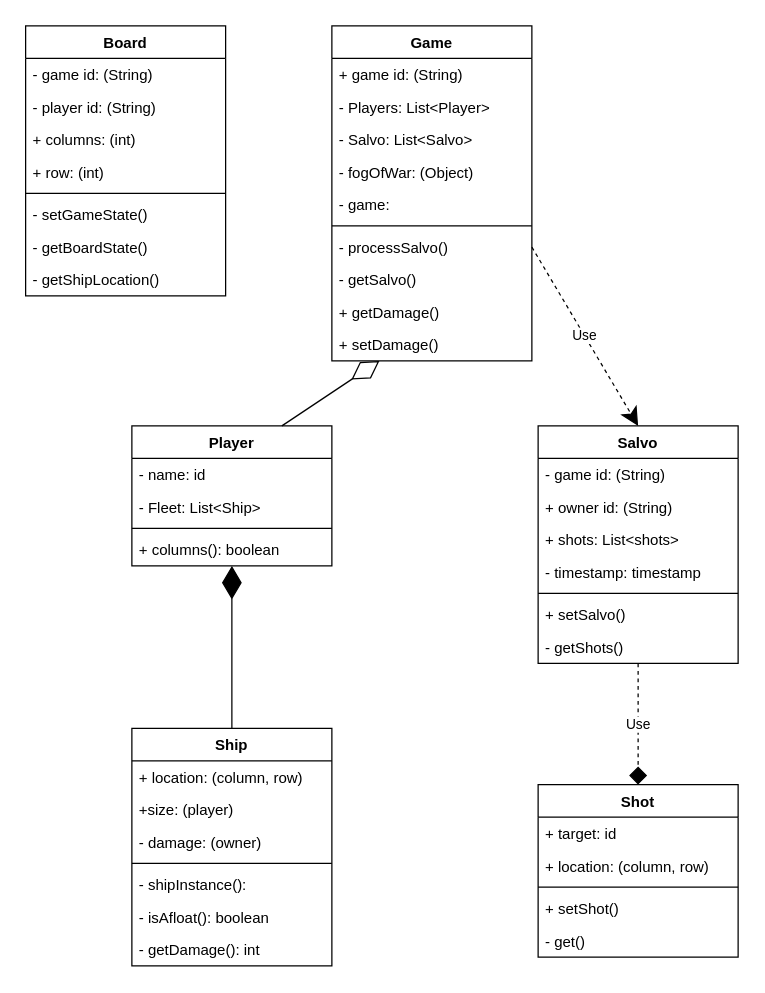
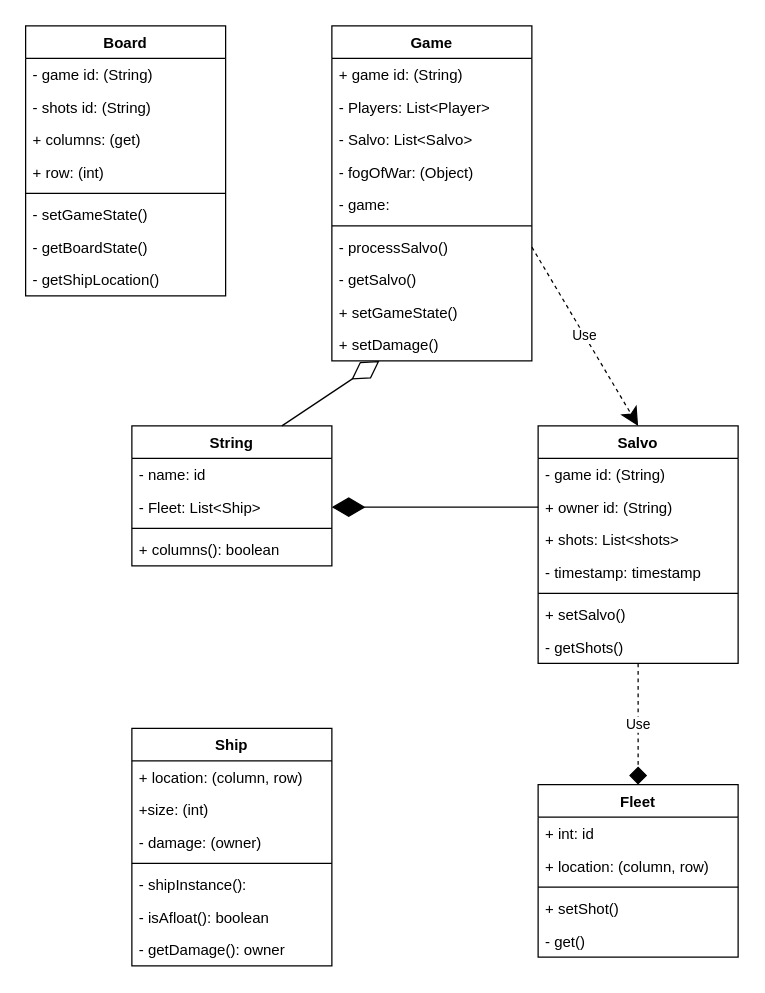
  <mxCell id="0" />
  <mxCell id="1" parent="0" />
- <mxCell id="2" value="Player" style="swimlane;fontStyle=1;align=center;verticalAlign=top;childLayout=stackLayout;horizontal=1;startSize=26;horizontalStack=0;resizeParent=1;resizeParentMax=0;resizeLast=0;collapsible=1;marginBottom=0;whiteSpace=wrap;html=1;" parent="1" vertex="1"><mxGeometry x="105" y="340" width="160" height="112" as="geometry" /></mxCell>
+ <mxCell id="2" value="String" style="swimlane;fontStyle=1;align=center;verticalAlign=top;childLayout=stackLayout;horizontal=1;startSize=26;horizontalStack=0;resizeParent=1;resizeParentMax=0;resizeLast=0;collapsible=1;marginBottom=0;whiteSpace=wrap;html=1;" parent="1" vertex="1"><mxGeometry x="105" y="340" width="160" height="112" as="geometry" /></mxCell>
  <mxCell id="3" value="- name: id" style="text;strokeColor=none;fillColor=none;align=left;verticalAlign=top;spacingLeft=4;spacingRight=4;overflow=hidden;rotatable=0;points=[[0,0.5],[1,0.5]];portConstraint=eastwest;whiteSpace=wrap;html=1;" parent="2" vertex="1"><mxGeometry y="26" width="160" height="26" as="geometry" /></mxCell>
  <mxCell id="4" value="- Fleet: List&amp;lt;Ship&amp;gt;" style="text;strokeColor=none;fillColor=none;align=left;verticalAlign=top;spacingLeft=4;spacingRight=4;overflow=hidden;rotatable=0;points=[[0,0.5],[1,0.5]];portConstraint=eastwest;whiteSpace=wrap;html=1;" parent="2" vertex="1"><mxGeometry y="52" width="160" height="26" as="geometry" /></mxCell>
  <mxCell id="5" value="" style="line;strokeWidth=1;fillColor=none;align=left;verticalAlign=middle;spacingTop=-1;spacingLeft=3;spacingRight=3;rotatable=0;labelPosition=right;points=[];portConstraint=eastwest;strokeColor=inherit;" parent="2" vertex="1"><mxGeometry y="78" width="160" height="8" as="geometry" /></mxCell>
  <mxCell id="6" value="+ columns(): boolean" style="text;strokeColor=none;fillColor=none;align=left;verticalAlign=top;spacingLeft=4;spacingRight=4;overflow=hidden;rotatable=0;points=[[0,0.5],[1,0.5]];portConstraint=eastwest;whiteSpace=wrap;html=1;" parent="2" vertex="1"><mxGeometry y="86" width="160" height="26" as="geometry" /></mxCell>
  <mxCell id="7" value="Game" style="swimlane;fontStyle=1;align=center;verticalAlign=top;childLayout=stackLayout;horizontal=1;startSize=26;horizontalStack=0;resizeParent=1;resizeParentMax=0;resizeLast=0;collapsible=1;marginBottom=0;whiteSpace=wrap;html=1;" vertex="1" parent="1"><mxGeometry x="265" y="20" width="160" height="268" as="geometry" /></mxCell>
  <mxCell id="8" value="+ game id: (String)" style="text;strokeColor=none;fillColor=none;align=left;verticalAlign=top;spacingLeft=4;spacingRight=4;overflow=hidden;rotatable=0;points=[[0,0.5],[1,0.5]];portConstraint=eastwest;whiteSpace=wrap;html=1;" vertex="1" parent="7"><mxGeometry y="26" width="160" height="26" as="geometry" /></mxCell>
  <mxCell id="9" value="- Players: List&amp;lt;Player&amp;gt;" style="text;strokeColor=none;fillColor=none;align=left;verticalAlign=top;spacingLeft=4;spacingRight=4;overflow=hidden;rotatable=0;points=[[0,0.5],[1,0.5]];portConstraint=eastwest;whiteSpace=wrap;html=1;" vertex="1" parent="7"><mxGeometry y="52" width="160" height="26" as="geometry" /></mxCell>
  <mxCell id="10" value="- Salvo: List&amp;lt;Salvo&amp;gt;" style="text;strokeColor=none;fillColor=none;align=left;verticalAlign=top;spacingLeft=4;spacingRight=4;overflow=hidden;rotatable=0;points=[[0,0.5],[1,0.5]];portConstraint=eastwest;whiteSpace=wrap;html=1;" vertex="1" parent="7"><mxGeometry y="78" width="160" height="26" as="geometry" /></mxCell>
  <mxCell id="11" value="- fogOfWar: (Object)" style="text;strokeColor=none;fillColor=none;align=left;verticalAlign=top;spacingLeft=4;spacingRight=4;overflow=hidden;rotatable=0;points=[[0,0.5],[1,0.5]];portConstraint=eastwest;whiteSpace=wrap;html=1;" parent="7" vertex="1"><mxGeometry y="104" width="160" height="26" as="geometry" /></mxCell>
  <mxCell id="12" value="- game: " style="text;strokeColor=none;fillColor=none;align=left;verticalAlign=top;spacingLeft=4;spacingRight=4;overflow=hidden;rotatable=0;points=[[0,0.5],[1,0.5]];portConstraint=eastwest;whiteSpace=wrap;html=1;" vertex="1" parent="7"><mxGeometry y="130" width="160" height="26" as="geometry" /></mxCell>
  <mxCell id="13" value="" style="line;strokeWidth=1;fillColor=none;align=left;verticalAlign=middle;spacingTop=-1;spacingLeft=3;spacingRight=3;rotatable=0;labelPosition=right;points=[];portConstraint=eastwest;strokeColor=inherit;" vertex="1" parent="7"><mxGeometry y="156" width="160" height="8" as="geometry" /></mxCell>
  <mxCell id="14" value="- processSalvo()" style="text;strokeColor=none;fillColor=none;align=left;verticalAlign=top;spacingLeft=4;spacingRight=4;overflow=hidden;rotatable=0;points=[[0,0.5],[1,0.5]];portConstraint=eastwest;whiteSpace=wrap;html=1;" vertex="1" parent="7"><mxGeometry y="164" width="160" height="26" as="geometry" /></mxCell>
  <mxCell id="15" value="- getSalvo()" style="text;strokeColor=none;fillColor=none;align=left;verticalAlign=top;spacingLeft=4;spacingRight=4;overflow=hidden;rotatable=0;points=[[0,0.5],[1,0.5]];portConstraint=eastwest;whiteSpace=wrap;html=1;" vertex="1" parent="7"><mxGeometry y="190" width="160" height="26" as="geometry" /></mxCell>
- <mxCell id="16" value="+ getDamage()" style="text;strokeColor=none;fillColor=none;align=left;verticalAlign=top;spacingLeft=4;spacingRight=4;overflow=hidden;rotatable=0;points=[[0,0.5],[1,0.5]];portConstraint=eastwest;whiteSpace=wrap;html=1;" vertex="1" parent="7"><mxGeometry y="216" width="160" height="26" as="geometry" /></mxCell>
+ <mxCell id="16" value="+ setGameState()" style="text;strokeColor=none;fillColor=none;align=left;verticalAlign=top;spacingLeft=4;spacingRight=4;overflow=hidden;rotatable=0;points=[[0,0.5],[1,0.5]];portConstraint=eastwest;whiteSpace=wrap;html=1;" vertex="1" parent="7"><mxGeometry y="216" width="160" height="26" as="geometry" /></mxCell>
  <mxCell id="17" value="+ setDamage()" style="text;strokeColor=none;fillColor=none;align=left;verticalAlign=top;spacingLeft=4;spacingRight=4;overflow=hidden;rotatable=0;points=[[0,0.5],[1,0.5]];portConstraint=eastwest;whiteSpace=wrap;html=1;" vertex="1" parent="7"><mxGeometry y="242" width="160" height="26" as="geometry" /></mxCell>
  <mxCell id="18" value="Salvo" style="swimlane;fontStyle=1;align=center;verticalAlign=top;childLayout=stackLayout;horizontal=1;startSize=26;horizontalStack=0;resizeParent=1;resizeParentMax=0;resizeLast=0;collapsible=1;marginBottom=0;whiteSpace=wrap;html=1;" vertex="1" parent="1"><mxGeometry x="430" y="340" width="160" height="190" as="geometry" /></mxCell>
  <mxCell id="19" value="- game id: (String)" style="text;strokeColor=none;fillColor=none;align=left;verticalAlign=top;spacingLeft=4;spacingRight=4;overflow=hidden;rotatable=0;points=[[0,0.5],[1,0.5]];portConstraint=eastwest;whiteSpace=wrap;html=1;" vertex="1" parent="18"><mxGeometry y="26" width="160" height="26" as="geometry" /></mxCell>
  <mxCell id="20" value="+ owner id: (String)" style="text;strokeColor=none;fillColor=none;align=left;verticalAlign=top;spacingLeft=4;spacingRight=4;overflow=hidden;rotatable=0;points=[[0,0.5],[1,0.5]];portConstraint=eastwest;whiteSpace=wrap;html=1;" vertex="1" parent="18"><mxGeometry y="52" width="160" height="26" as="geometry" /></mxCell>
  <mxCell id="21" value="+ shots: List&amp;lt;shots&amp;gt;" style="text;strokeColor=none;fillColor=none;align=left;verticalAlign=top;spacingLeft=4;spacingRight=4;overflow=hidden;rotatable=0;points=[[0,0.5],[1,0.5]];portConstraint=eastwest;whiteSpace=wrap;html=1;" vertex="1" parent="18"><mxGeometry y="78" width="160" height="26" as="geometry" /></mxCell>
  <mxCell id="22" value="&lt;div&gt;- timestamp: timestamp&lt;/div&gt;" style="text;strokeColor=none;fillColor=none;align=left;verticalAlign=top;spacingLeft=4;spacingRight=4;overflow=hidden;rotatable=0;points=[[0,0.5],[1,0.5]];portConstraint=eastwest;whiteSpace=wrap;html=1;" vertex="1" parent="18"><mxGeometry y="104" width="160" height="26" as="geometry" /></mxCell>
  <mxCell id="23" value="" style="line;strokeWidth=1;fillColor=none;align=left;verticalAlign=middle;spacingTop=-1;spacingLeft=3;spacingRight=3;rotatable=0;labelPosition=right;points=[];portConstraint=eastwest;strokeColor=inherit;" vertex="1" parent="18"><mxGeometry y="130" width="160" height="8" as="geometry" /></mxCell>
  <mxCell id="24" value="+ setSalvo()" style="text;strokeColor=none;fillColor=none;align=left;verticalAlign=top;spacingLeft=4;spacingRight=4;overflow=hidden;rotatable=0;points=[[0,0.5],[1,0.5]];portConstraint=eastwest;whiteSpace=wrap;html=1;" vertex="1" parent="18"><mxGeometry y="138" width="160" height="26" as="geometry" /></mxCell>
  <mxCell id="25" value="- getShots()" style="text;strokeColor=none;fillColor=none;align=left;verticalAlign=top;spacingLeft=4;spacingRight=4;overflow=hidden;rotatable=0;points=[[0,0.5],[1,0.5]];portConstraint=eastwest;whiteSpace=wrap;html=1;" vertex="1" parent="18"><mxGeometry y="164" width="160" height="26" as="geometry" /></mxCell>
- <mxCell id="26" value="Shot" style="swimlane;fontStyle=1;align=center;verticalAlign=top;childLayout=stackLayout;horizontal=1;startSize=26;horizontalStack=0;resizeParent=1;resizeParentMax=0;resizeLast=0;collapsible=1;marginBottom=0;whiteSpace=wrap;html=1;" vertex="1" parent="1"><mxGeometry x="430" y="627" width="160" height="138" as="geometry" /></mxCell>
- <mxCell id="27" value="+ target: id" style="text;strokeColor=none;fillColor=none;align=left;verticalAlign=top;spacingLeft=4;spacingRight=4;overflow=hidden;rotatable=0;points=[[0,0.5],[1,0.5]];portConstraint=eastwest;whiteSpace=wrap;html=1;" vertex="1" parent="26"><mxGeometry y="26" width="160" height="26" as="geometry" /></mxCell>
+ <mxCell id="26" value="Fleet" style="swimlane;fontStyle=1;align=center;verticalAlign=top;childLayout=stackLayout;horizontal=1;startSize=26;horizontalStack=0;resizeParent=1;resizeParentMax=0;resizeLast=0;collapsible=1;marginBottom=0;whiteSpace=wrap;html=1;" vertex="1" parent="1"><mxGeometry x="430" y="627" width="160" height="138" as="geometry" /></mxCell>
+ <mxCell id="27" value="+ int: id" style="text;strokeColor=none;fillColor=none;align=left;verticalAlign=top;spacingLeft=4;spacingRight=4;overflow=hidden;rotatable=0;points=[[0,0.5],[1,0.5]];portConstraint=eastwest;whiteSpace=wrap;html=1;" vertex="1" parent="26"><mxGeometry y="26" width="160" height="26" as="geometry" /></mxCell>
  <mxCell id="28" value="+ location: (column, row)" style="text;strokeColor=none;fillColor=none;align=left;verticalAlign=top;spacingLeft=4;spacingRight=4;overflow=hidden;rotatable=0;points=[[0,0.5],[1,0.5]];portConstraint=eastwest;whiteSpace=wrap;html=1;" vertex="1" parent="26"><mxGeometry y="52" width="160" height="26" as="geometry" /></mxCell>
  <mxCell id="29" value="" style="line;strokeWidth=1;fillColor=none;align=left;verticalAlign=middle;spacingTop=-1;spacingLeft=3;spacingRight=3;rotatable=0;labelPosition=right;points=[];portConstraint=eastwest;strokeColor=inherit;" vertex="1" parent="26"><mxGeometry y="78" width="160" height="8" as="geometry" /></mxCell>
  <mxCell id="30" value="+ setShot()" style="text;strokeColor=none;fillColor=none;align=left;verticalAlign=top;spacingLeft=4;spacingRight=4;overflow=hidden;rotatable=0;points=[[0,0.5],[1,0.5]];portConstraint=eastwest;whiteSpace=wrap;html=1;" vertex="1" parent="26"><mxGeometry y="86" width="160" height="26" as="geometry" /></mxCell>
  <mxCell id="31" value="- get()" style="text;strokeColor=none;fillColor=none;align=left;verticalAlign=top;spacingLeft=4;spacingRight=4;overflow=hidden;rotatable=0;points=[[0,0.5],[1,0.5]];portConstraint=eastwest;whiteSpace=wrap;html=1;" vertex="1" parent="26"><mxGeometry y="112" width="160" height="26" as="geometry" /></mxCell>
  <mxCell id="32" value="Ship" style="swimlane;fontStyle=1;align=center;verticalAlign=top;childLayout=stackLayout;horizontal=1;startSize=26;horizontalStack=0;resizeParent=1;resizeParentMax=0;resizeLast=0;collapsible=1;marginBottom=0;whiteSpace=wrap;html=1;" vertex="1" parent="1"><mxGeometry x="105" y="582" width="160" height="190" as="geometry" /></mxCell>
  <mxCell id="33" value="&lt;div&gt;+ location: (column, row)&lt;/div&gt;" style="text;strokeColor=none;fillColor=none;align=left;verticalAlign=top;spacingLeft=4;spacingRight=4;overflow=hidden;rotatable=0;points=[[0,0.5],[1,0.5]];portConstraint=eastwest;whiteSpace=wrap;html=1;" vertex="1" parent="32"><mxGeometry y="26" width="160" height="26" as="geometry" /></mxCell>
- <mxCell id="34" value="+size: (player)" style="text;strokeColor=none;fillColor=none;align=left;verticalAlign=top;spacingLeft=4;spacingRight=4;overflow=hidden;rotatable=0;points=[[0,0.5],[1,0.5]];portConstraint=eastwest;whiteSpace=wrap;html=1;" vertex="1" parent="32"><mxGeometry y="52" width="160" height="26" as="geometry" /></mxCell>
+ <mxCell id="34" value="+size: (int)" style="text;strokeColor=none;fillColor=none;align=left;verticalAlign=top;spacingLeft=4;spacingRight=4;overflow=hidden;rotatable=0;points=[[0,0.5],[1,0.5]];portConstraint=eastwest;whiteSpace=wrap;html=1;" vertex="1" parent="32"><mxGeometry y="52" width="160" height="26" as="geometry" /></mxCell>
  <mxCell id="35" value="- damage: (owner)" style="text;strokeColor=none;fillColor=none;align=left;verticalAlign=top;spacingLeft=4;spacingRight=4;overflow=hidden;rotatable=0;points=[[0,0.5],[1,0.5]];portConstraint=eastwest;whiteSpace=wrap;html=1;" vertex="1" parent="32"><mxGeometry y="78" width="160" height="26" as="geometry" /></mxCell>
  <mxCell id="36" value="" style="line;strokeWidth=1;fillColor=none;align=left;verticalAlign=middle;spacingTop=-1;spacingLeft=3;spacingRight=3;rotatable=0;labelPosition=right;points=[];portConstraint=eastwest;strokeColor=inherit;" vertex="1" parent="32"><mxGeometry y="104" width="160" height="8" as="geometry" /></mxCell>
  <mxCell id="37" value="- shipInstance():" style="text;strokeColor=none;fillColor=none;align=left;verticalAlign=top;spacingLeft=4;spacingRight=4;overflow=hidden;rotatable=0;points=[[0,0.5],[1,0.5]];portConstraint=eastwest;whiteSpace=wrap;html=1;" vertex="1" parent="32"><mxGeometry y="112" width="160" height="26" as="geometry" /></mxCell>
  <mxCell id="38" value="- isAfloat(): boolean" style="text;strokeColor=none;fillColor=none;align=left;verticalAlign=top;spacingLeft=4;spacingRight=4;overflow=hidden;rotatable=0;points=[[0,0.5],[1,0.5]];portConstraint=eastwest;whiteSpace=wrap;html=1;" vertex="1" parent="32"><mxGeometry y="138" width="160" height="26" as="geometry" /></mxCell>
- <mxCell id="39" value="- getDamage(): int" style="text;strokeColor=none;fillColor=none;align=left;verticalAlign=top;spacingLeft=4;spacingRight=4;overflow=hidden;rotatable=0;points=[[0,0.5],[1,0.5]];portConstraint=eastwest;whiteSpace=wrap;html=1;" vertex="1" parent="32"><mxGeometry y="164" width="160" height="26" as="geometry" /></mxCell>
+ <mxCell id="39" value="- getDamage(): owner" style="text;strokeColor=none;fillColor=none;align=left;verticalAlign=top;spacingLeft=4;spacingRight=4;overflow=hidden;rotatable=0;points=[[0,0.5],[1,0.5]];portConstraint=eastwest;whiteSpace=wrap;html=1;" vertex="1" parent="32"><mxGeometry y="164" width="160" height="26" as="geometry" /></mxCell>
  <mxCell id="40" value="" style="endArrow=diamondThin;endFill=0;endSize=24;html=1;rounded=0;entryX=0.238;entryY=1;entryDx=0;entryDy=0;exitX=0.75;exitY=0;exitDx=0;exitDy=0;entryPerimeter=0;" edge="1" parent="1" source="2" target="17"><mxGeometry width="160" relative="1" as="geometry"><mxPoint x="220" y="320" as="sourcePoint" /><mxPoint x="210" y="140" as="targetPoint" /></mxGeometry></mxCell>
  <mxCell id="41" value="Board" style="swimlane;fontStyle=1;align=center;verticalAlign=top;childLayout=stackLayout;horizontal=1;startSize=26;horizontalStack=0;resizeParent=1;resizeParentMax=0;resizeLast=0;collapsible=1;marginBottom=0;whiteSpace=wrap;html=1;" vertex="1" parent="1"><mxGeometry x="20" y="20" width="160" height="216" as="geometry" /></mxCell>
  <mxCell id="42" value="- game id: (String)" style="text;strokeColor=none;fillColor=none;align=left;verticalAlign=top;spacingLeft=4;spacingRight=4;overflow=hidden;rotatable=0;points=[[0,0.5],[1,0.5]];portConstraint=eastwest;whiteSpace=wrap;html=1;" vertex="1" parent="41"><mxGeometry y="26" width="160" height="26" as="geometry" /></mxCell>
- <mxCell id="43" value="- player id: (String)" style="text;strokeColor=none;fillColor=none;align=left;verticalAlign=top;spacingLeft=4;spacingRight=4;overflow=hidden;rotatable=0;points=[[0,0.5],[1,0.5]];portConstraint=eastwest;whiteSpace=wrap;html=1;" vertex="1" parent="41"><mxGeometry y="52" width="160" height="26" as="geometry" /></mxCell>
- <mxCell id="44" value="+ columns: (int)" style="text;strokeColor=none;fillColor=none;align=left;verticalAlign=top;spacingLeft=4;spacingRight=4;overflow=hidden;rotatable=0;points=[[0,0.5],[1,0.5]];portConstraint=eastwest;whiteSpace=wrap;html=1;" vertex="1" parent="41"><mxGeometry y="78" width="160" height="26" as="geometry" /></mxCell>
+ <mxCell id="43" value="- shots id: (String)" style="text;strokeColor=none;fillColor=none;align=left;verticalAlign=top;spacingLeft=4;spacingRight=4;overflow=hidden;rotatable=0;points=[[0,0.5],[1,0.5]];portConstraint=eastwest;whiteSpace=wrap;html=1;" vertex="1" parent="41"><mxGeometry y="52" width="160" height="26" as="geometry" /></mxCell>
+ <mxCell id="44" value="+ columns: (get)" style="text;strokeColor=none;fillColor=none;align=left;verticalAlign=top;spacingLeft=4;spacingRight=4;overflow=hidden;rotatable=0;points=[[0,0.5],[1,0.5]];portConstraint=eastwest;whiteSpace=wrap;html=1;" vertex="1" parent="41"><mxGeometry y="78" width="160" height="26" as="geometry" /></mxCell>
  <mxCell id="45" value="+ row: (int)" style="text;strokeColor=none;fillColor=none;align=left;verticalAlign=top;spacingLeft=4;spacingRight=4;overflow=hidden;rotatable=0;points=[[0,0.5],[1,0.5]];portConstraint=eastwest;whiteSpace=wrap;html=1;" vertex="1" parent="41"><mxGeometry y="104" width="160" height="26" as="geometry" /></mxCell>
  <mxCell id="46" value="" style="line;strokeWidth=1;fillColor=none;align=left;verticalAlign=middle;spacingTop=-1;spacingLeft=3;spacingRight=3;rotatable=0;labelPosition=right;points=[];portConstraint=eastwest;strokeColor=inherit;" vertex="1" parent="41"><mxGeometry y="130" width="160" height="8" as="geometry" /></mxCell>
  <mxCell id="47" value="- setGameState()" style="text;strokeColor=none;fillColor=none;align=left;verticalAlign=top;spacingLeft=4;spacingRight=4;overflow=hidden;rotatable=0;points=[[0,0.5],[1,0.5]];portConstraint=eastwest;whiteSpace=wrap;html=1;" vertex="1" parent="41"><mxGeometry y="138" width="160" height="26" as="geometry" /></mxCell>
  <mxCell id="48" value="- getBoardState()" style="text;strokeColor=none;fillColor=none;align=left;verticalAlign=top;spacingLeft=4;spacingRight=4;overflow=hidden;rotatable=0;points=[[0,0.5],[1,0.5]];portConstraint=eastwest;whiteSpace=wrap;html=1;" vertex="1" parent="41"><mxGeometry y="164" width="160" height="26" as="geometry" /></mxCell>
  <mxCell id="49" value="- getShipLocation()" style="text;strokeColor=none;fillColor=none;align=left;verticalAlign=top;spacingLeft=4;spacingRight=4;overflow=hidden;rotatable=0;points=[[0,0.5],[1,0.5]];portConstraint=eastwest;whiteSpace=wrap;html=1;" vertex="1" parent="41"><mxGeometry y="190" width="160" height="26" as="geometry" /></mxCell>
- <mxCell id="50" value="" style="endArrow=diamondThin;endFill=1;endSize=24;html=1;rounded=0;entryX=0.5;entryY=1;entryDx=0;entryDy=0;entryPerimeter=0;exitX=0.5;exitY=0;exitDx=0;exitDy=0;" edge="1" parent="1" source="32" target="6"><mxGeometry width="160" relative="1" as="geometry"><mxPoint x="325" y="520" as="sourcePoint" /><mxPoint x="485" y="520" as="targetPoint" /></mxGeometry></mxCell>
  <mxCell id="51" value="Use" style="endArrow=diamond;endSize=12;dashed=1;html=1;rounded=0;entryX=0.5;entryY=0;entryDx=0;entryDy=0;exitX=0.5;exitY=1;exitDx=0;exitDy=0;exitPerimeter=0;" edge="1" parent="1" source="25" target="26"><mxGeometry width="160" relative="1" as="geometry"><mxPoint x="265" y="370" as="sourcePoint" /><mxPoint x="430" y="370" as="targetPoint" /></mxGeometry></mxCell>
+ <mxCell id="52" value="" style="endArrow=diamondThin;endFill=1;endSize=24;html=1;rounded=0;entryX=1;entryY=0.5;entryDx=0;entryDy=0;exitX=0;exitY=0.5;exitDx=0;exitDy=0;" edge="1" parent="1" source="20" target="4"><mxGeometry width="160" relative="1" as="geometry"><mxPoint x="345" y="555" as="sourcePoint" /><mxPoint x="345" y="425" as="targetPoint" /></mxGeometry></mxCell>
  <mxCell id="53" value="Use" style="endArrow=classic;endSize=12;dashed=1;html=1;rounded=0;entryX=0.5;entryY=0;entryDx=0;entryDy=0;exitX=1;exitY=0.5;exitDx=0;exitDy=0;" edge="1" parent="1" source="14" target="18"><mxGeometry width="160" relative="1" as="geometry"><mxPoint x="480" y="200" as="sourcePoint" /><mxPoint x="520" y="267" as="targetPoint" /></mxGeometry></mxCell>
